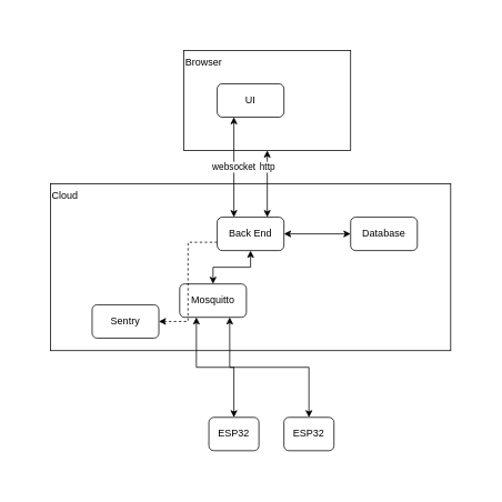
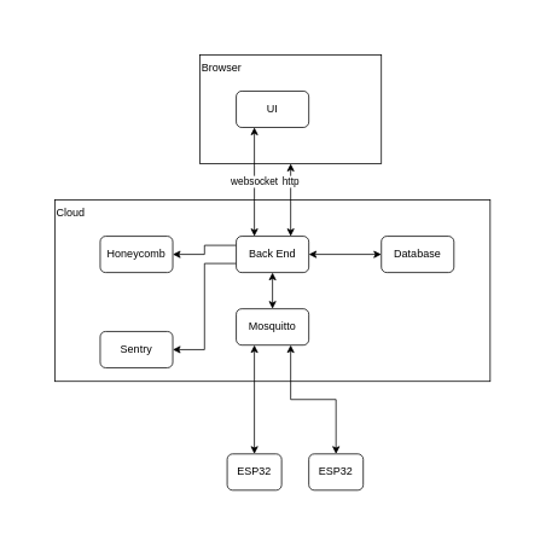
  <mxCell id="0" />
  <mxCell id="1" parent="0" />
  <mxCell id="2" value="" style="rounded=0;whiteSpace=wrap;html=1;fillColor=none;strokeColor=none;" vertex="1" parent="1"><mxGeometry y="20" width="560" height="560" as="geometry" x="20" /></mxCell>
  <mxCell id="3" value="Cloud" style="rounded=0;whiteSpace=wrap;html=1;align=left;verticalAlign=top;" parent="1" vertex="1"><mxGeometry x="60" y="220" width="480" height="200" as="geometry" /></mxCell>
  <mxCell id="4" value="http" style="edgeStyle=orthogonalEdgeStyle;rounded=0;orthogonalLoop=1;jettySize=auto;html=1;exitX=0.5;exitY=1;exitDx=0;exitDy=0;entryX=0.75;entryY=0;entryDx=0;entryDy=0;startArrow=classic;startFill=1;" parent="1" source="5" target="18" edge="1"><mxGeometry x="-0.5" relative="1" as="geometry"><mxPoint as="offset" /></mxGeometry></mxCell>
  <mxCell id="5" value="Browser" style="rounded=0;whiteSpace=wrap;html=1;align=left;verticalAlign=top;" parent="1" vertex="1"><mxGeometry x="220" y="60" width="200" height="120" as="geometry" /></mxCell>
  <mxCell id="6" style="edgeStyle=orthogonalEdgeStyle;rounded=0;orthogonalLoop=1;jettySize=auto;html=1;exitX=0.5;exitY=0;exitDx=0;exitDy=0;entryX=0.25;entryY=1;entryDx=0;entryDy=0;startArrow=classic;startFill=1;" parent="1" source="7" target="10" edge="1"><mxGeometry relative="1" as="geometry" /></mxCell>
  <mxCell id="7" value="ESP32" style="rounded=1;whiteSpace=wrap;html=1;" parent="1" vertex="1"><mxGeometry x="250" y="500" width="60" height="40" as="geometry" /></mxCell>
  <mxCell id="8" style="edgeStyle=orthogonalEdgeStyle;rounded=0;orthogonalLoop=1;jettySize=auto;html=1;exitX=0.5;exitY=0;exitDx=0;exitDy=0;entryX=0.75;entryY=1;entryDx=0;entryDy=0;startArrow=classic;startFill=1;" parent="1" source="9" target="10" edge="1"><mxGeometry relative="1" as="geometry" /></mxCell>
  <mxCell id="9" value="ESP32" style="rounded=1;whiteSpace=wrap;html=1;" parent="1" vertex="1"><mxGeometry x="340" y="500" width="60" height="40" as="geometry" /></mxCell>
- <mxCell id="10" value="Mosquitto" style="rounded=1;whiteSpace=wrap;html=1;" parent="1" vertex="1"><mxGeometry x="215" y="340" width="80" height="40" as="geometry" /></mxCell>
+ <mxCell id="10" value="Mosquitto" style="rounded=1;whiteSpace=wrap;html=1;" parent="1" vertex="1"><mxGeometry x="260" y="340" width="80" height="40" as="geometry" /></mxCell>
  <mxCell id="11" value="Database" style="rounded=1;whiteSpace=wrap;html=1;" parent="1" vertex="1"><mxGeometry x="420" y="260" width="80" height="40" as="geometry" /></mxCell>
  <mxCell id="12" value="UI" style="rounded=1;whiteSpace=wrap;html=1;" parent="1" vertex="1"><mxGeometry x="260" y="100" width="80" height="40" as="geometry" /></mxCell>
  <mxCell id="13" style="edgeStyle=orthogonalEdgeStyle;rounded=0;orthogonalLoop=1;jettySize=auto;html=1;exitX=0.5;exitY=1;exitDx=0;exitDy=0;entryX=0.5;entryY=0;entryDx=0;entryDy=0;startArrow=classic;startFill=1;" parent="1" source="18" target="10" edge="1"><mxGeometry relative="1" as="geometry" /></mxCell>
  <mxCell id="14" style="edgeStyle=orthogonalEdgeStyle;rounded=0;orthogonalLoop=1;jettySize=auto;html=1;exitX=1;exitY=0.5;exitDx=0;exitDy=0;entryX=0;entryY=0.5;entryDx=0;entryDy=0;startArrow=classic;startFill=1;" parent="1" source="18" target="11" edge="1"><mxGeometry relative="1" as="geometry" /></mxCell>
- <mxCell id="16" style="edgeStyle=orthogonalEdgeStyle;rounded=0;orthogonalLoop=1;jettySize=auto;html=1;exitX=0;exitY=0.75;exitDx=0;exitDy=0;entryX=1;entryY=0.5;entryDx=0;entryDy=0;dashed=1;" parent="1" source="18" target="20" edge="1"><mxGeometry relative="1" as="geometry" /></mxCell>
+ <mxCell id="15" style="edgeStyle=orthogonalEdgeStyle;rounded=0;orthogonalLoop=1;jettySize=auto;html=1;exitX=0;exitY=0.25;exitDx=0;exitDy=0;" parent="1" source="18" target="19" edge="1"><mxGeometry relative="1" as="geometry" /></mxCell>
+ <mxCell id="16" style="edgeStyle=orthogonalEdgeStyle;rounded=0;orthogonalLoop=1;jettySize=auto;html=1;exitX=0;exitY=0.75;exitDx=0;exitDy=0;entryX=1;entryY=0.5;entryDx=0;entryDy=0;" parent="1" source="18" target="20" edge="1"><mxGeometry relative="1" as="geometry" /></mxCell>
  <mxCell id="17" value="websocket" style="edgeStyle=orthogonalEdgeStyle;rounded=0;orthogonalLoop=1;jettySize=auto;html=1;exitX=0.25;exitY=0;exitDx=0;exitDy=0;entryX=0.25;entryY=1;entryDx=0;entryDy=0;startArrow=classic;startFill=1;" parent="1" source="18" target="12" edge="1"><mxGeometry relative="1" as="geometry"><Array as="points"><mxPoint x="280" y="200" /><mxPoint x="280" y="200" /></Array></mxGeometry></mxCell>
  <mxCell id="18" value="Back End" style="rounded=1;whiteSpace=wrap;html=1;" parent="1" vertex="1"><mxGeometry x="260" y="260" width="80" height="40" as="geometry" /></mxCell>
+ <mxCell id="19" value="Honeycomb" style="rounded=1;whiteSpace=wrap;html=1;" parent="1" vertex="1"><mxGeometry x="110" y="260" width="80" height="40" as="geometry" /></mxCell>
  <mxCell id="20" value="Sentry" style="rounded=1;whiteSpace=wrap;html=1;" parent="1" vertex="1"><mxGeometry x="110" y="365" width="80" height="40" as="geometry" /></mxCell>
